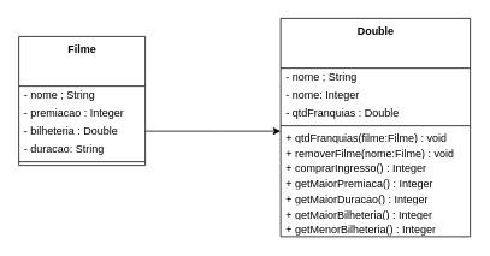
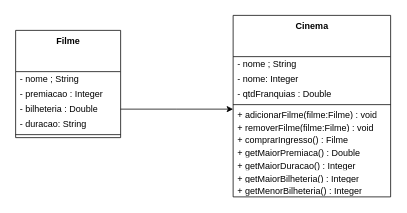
  <mxCell id="0" />
  <mxCell id="1" parent="0" />
  <mxCell id="2" value="&lt;b&gt;Filme&lt;/b&gt;" style="swimlane;fontStyle=0;align=center;verticalAlign=top;childLayout=stackLayout;horizontal=1;startSize=55;horizontalStack=0;resizeParent=1;resizeParentMax=0;resizeLast=0;collapsible=0;marginBottom=0;html=1;" vertex="1" parent="1"><mxGeometry x="20" y="40" width="140" height="143" as="geometry" /></mxCell>
  <mxCell id="3" value="- nome ; String" style="text;html=1;strokeColor=none;fillColor=none;align=left;verticalAlign=middle;spacingLeft=4;spacingRight=4;overflow=hidden;rotatable=0;points=[[0,0.5],[1,0.5]];portConstraint=eastwest;" vertex="1" parent="2"><mxGeometry y="55" width="140" height="20" as="geometry" /></mxCell>
  <mxCell id="4" value="- premiacao : Integer&lt;span style=&quot;white-space: pre&quot;&gt; &lt;/span&gt;" style="text;html=1;strokeColor=none;fillColor=none;align=left;verticalAlign=middle;spacingLeft=4;spacingRight=4;overflow=hidden;rotatable=0;points=[[0,0.5],[1,0.5]];portConstraint=eastwest;" vertex="1" parent="2"><mxGeometry y="75" width="140" height="20" as="geometry" /></mxCell>
  <mxCell id="5" value="- bilheteria : Double" style="text;html=1;strokeColor=none;fillColor=none;align=left;verticalAlign=middle;spacingLeft=4;spacingRight=4;overflow=hidden;rotatable=0;points=[[0,0.5],[1,0.5]];portConstraint=eastwest;" vertex="1" parent="2"><mxGeometry y="95" width="140" height="20" as="geometry" /></mxCell>
  <mxCell id="6" value="- duracao: String" style="text;html=1;strokeColor=none;fillColor=none;align=left;verticalAlign=middle;spacingLeft=4;spacingRight=4;overflow=hidden;rotatable=0;points=[[0,0.5],[1,0.5]];portConstraint=eastwest;" vertex="1" parent="2"><mxGeometry y="115" width="140" height="20" as="geometry" /></mxCell>
  <mxCell id="7" value="" style="line;strokeWidth=1;fillColor=none;align=left;verticalAlign=middle;spacingTop=-1;spacingLeft=3;spacingRight=3;rotatable=0;labelPosition=right;points=[];portConstraint=eastwest;" vertex="1" parent="2"><mxGeometry y="135" width="140" height="8" as="geometry" /></mxCell>
- <mxCell id="8" value="&lt;b&gt;Double&lt;/b&gt;" style="swimlane;fontStyle=0;align=center;verticalAlign=top;childLayout=stackLayout;horizontal=1;startSize=55;horizontalStack=0;resizeParent=1;resizeParentMax=0;resizeLast=0;collapsible=0;marginBottom=0;html=1;" vertex="1" parent="1"><mxGeometry x="310" y="20" width="210" height="242" as="geometry" /></mxCell>
+ <mxCell id="8" value="&lt;b&gt;Cinema&lt;/b&gt;" style="swimlane;fontStyle=0;align=center;verticalAlign=top;childLayout=stackLayout;horizontal=1;startSize=55;horizontalStack=0;resizeParent=1;resizeParentMax=0;resizeLast=0;collapsible=0;marginBottom=0;html=1;" vertex="1" parent="1"><mxGeometry x="310" y="20" width="210" height="242" as="geometry" /></mxCell>
  <mxCell id="9" value="- nome ; String" style="text;html=1;strokeColor=none;fillColor=none;align=left;verticalAlign=middle;spacingLeft=4;spacingRight=4;overflow=hidden;rotatable=0;points=[[0,0.5],[1,0.5]];portConstraint=eastwest;" vertex="1" parent="8"><mxGeometry y="55" width="210" height="20" as="geometry" /></mxCell>
  <mxCell id="10" value="- nome: Integer&lt;span style=&quot;white-space: pre&quot;&gt; &lt;/span&gt;" style="text;html=1;strokeColor=none;fillColor=none;align=left;verticalAlign=middle;spacingLeft=4;spacingRight=4;overflow=hidden;rotatable=0;points=[[0,0.5],[1,0.5]];portConstraint=eastwest;" vertex="1" parent="8"><mxGeometry y="75" width="210" height="20" as="geometry" /></mxCell>
  <mxCell id="11" value="- qtdFranquias : Double" style="text;html=1;strokeColor=none;fillColor=none;align=left;verticalAlign=middle;spacingLeft=4;spacingRight=4;overflow=hidden;rotatable=0;points=[[0,0.5],[1,0.5]];portConstraint=eastwest;" vertex="1" parent="8"><mxGeometry y="95" width="210" height="20" as="geometry" /></mxCell>
  <mxCell id="12" value="" style="line;strokeWidth=1;fillColor=none;align=left;verticalAlign=middle;spacingTop=-1;spacingLeft=3;spacingRight=3;rotatable=0;labelPosition=right;points=[];portConstraint=eastwest;" vertex="1" parent="8"><mxGeometry y="115" width="210" height="8" as="geometry" /></mxCell>
- <mxCell id="13" value="+ qtdFranquias(filme:Filme) : void" style="text;html=1;strokeColor=none;fillColor=none;align=left;verticalAlign=middle;spacingLeft=4;spacingRight=4;overflow=hidden;rotatable=0;points=[[0,0.5],[1,0.5]];portConstraint=eastwest;" vertex="1" parent="8"><mxGeometry y="123" width="210" height="17" as="geometry" /></mxCell>
- <mxCell id="14" value="+ removerFilme(nome:Filme) : void" style="text;html=1;strokeColor=none;fillColor=none;align=left;verticalAlign=middle;spacingLeft=4;spacingRight=4;overflow=hidden;rotatable=0;points=[[0,0.5],[1,0.5]];portConstraint=eastwest;" vertex="1" parent="8"><mxGeometry y="140" width="210" height="17" as="geometry" /></mxCell>
- <mxCell id="15" value="+ comprarIngresso() : Integer" style="text;html=1;strokeColor=none;fillColor=none;align=left;verticalAlign=middle;spacingLeft=4;spacingRight=4;overflow=hidden;rotatable=0;points=[[0,0.5],[1,0.5]];portConstraint=eastwest;" vertex="1" parent="8"><mxGeometry y="157" width="210" height="17" as="geometry" /></mxCell>
- <mxCell id="16" value="+ getMaiorPremiaca() : Integer" style="text;html=1;strokeColor=none;fillColor=none;align=left;verticalAlign=middle;spacingLeft=4;spacingRight=4;overflow=hidden;rotatable=0;points=[[0,0.5],[1,0.5]];portConstraint=eastwest;" vertex="1" parent="8"><mxGeometry y="174" width="210" height="17" as="geometry" /></mxCell>
+ <mxCell id="13" value="+ adicionarFilme(filme:Filme) : void" style="text;html=1;strokeColor=none;fillColor=none;align=left;verticalAlign=middle;spacingLeft=4;spacingRight=4;overflow=hidden;rotatable=0;points=[[0,0.5],[1,0.5]];portConstraint=eastwest;" vertex="1" parent="8"><mxGeometry y="123" width="210" height="17" as="geometry" /></mxCell>
+ <mxCell id="14" value="+ removerFilme(filme:Filme) : void" style="text;html=1;strokeColor=none;fillColor=none;align=left;verticalAlign=middle;spacingLeft=4;spacingRight=4;overflow=hidden;rotatable=0;points=[[0,0.5],[1,0.5]];portConstraint=eastwest;" vertex="1" parent="8"><mxGeometry y="140" width="210" height="17" as="geometry" /></mxCell>
+ <mxCell id="15" value="+ comprarIngresso() : Filme" style="text;html=1;strokeColor=none;fillColor=none;align=left;verticalAlign=middle;spacingLeft=4;spacingRight=4;overflow=hidden;rotatable=0;points=[[0,0.5],[1,0.5]];portConstraint=eastwest;" vertex="1" parent="8"><mxGeometry y="157" width="210" height="17" as="geometry" /></mxCell>
+ <mxCell id="16" value="+ getMaiorPremiaca() : Double" style="text;html=1;strokeColor=none;fillColor=none;align=left;verticalAlign=middle;spacingLeft=4;spacingRight=4;overflow=hidden;rotatable=0;points=[[0,0.5],[1,0.5]];portConstraint=eastwest;" vertex="1" parent="8"><mxGeometry y="174" width="210" height="17" as="geometry" /></mxCell>
  <mxCell id="17" value="+ getMaiorDuracao() : Integer" style="text;html=1;strokeColor=none;fillColor=none;align=left;verticalAlign=middle;spacingLeft=4;spacingRight=4;overflow=hidden;rotatable=0;points=[[0,0.5],[1,0.5]];portConstraint=eastwest;" vertex="1" parent="8"><mxGeometry y="191" width="210" height="17" as="geometry" /></mxCell>
  <mxCell id="18" value="+ getMaiorBilheteria() : Integer" style="text;html=1;strokeColor=none;fillColor=none;align=left;verticalAlign=middle;spacingLeft=4;spacingRight=4;overflow=hidden;rotatable=0;points=[[0,0.5],[1,0.5]];portConstraint=eastwest;" vertex="1" parent="8"><mxGeometry y="208" width="210" height="17" as="geometry" /></mxCell>
  <mxCell id="19" value="+ getMenorBilheteria() : Integer" style="text;html=1;strokeColor=none;fillColor=none;align=left;verticalAlign=middle;spacingLeft=4;spacingRight=4;overflow=hidden;rotatable=0;points=[[0,0.5],[1,0.5]];portConstraint=eastwest;" vertex="1" parent="8"><mxGeometry y="225" width="210" height="17" as="geometry" /></mxCell>
  <mxCell id="20" style="edgeStyle=orthogonalEdgeStyle;rounded=0;orthogonalLoop=1;jettySize=auto;html=1;exitX=1;exitY=0.5;exitDx=0;exitDy=0;" edge="1" parent="1" source="5"><mxGeometry relative="1" as="geometry"><mxPoint x="310" y="145" as="targetPoint" /></mxGeometry></mxCell>
